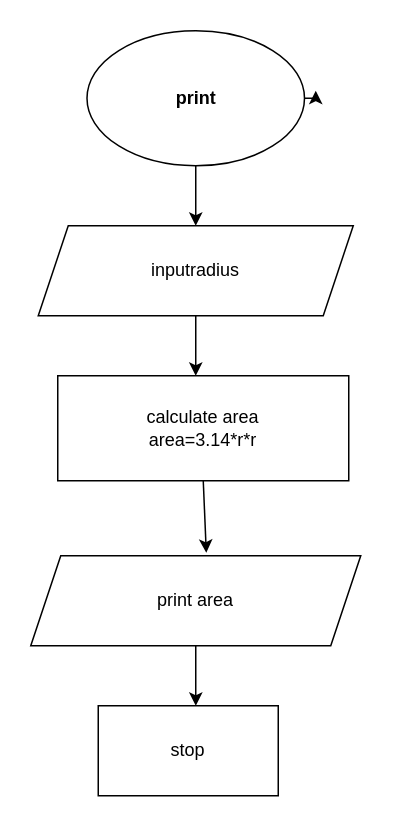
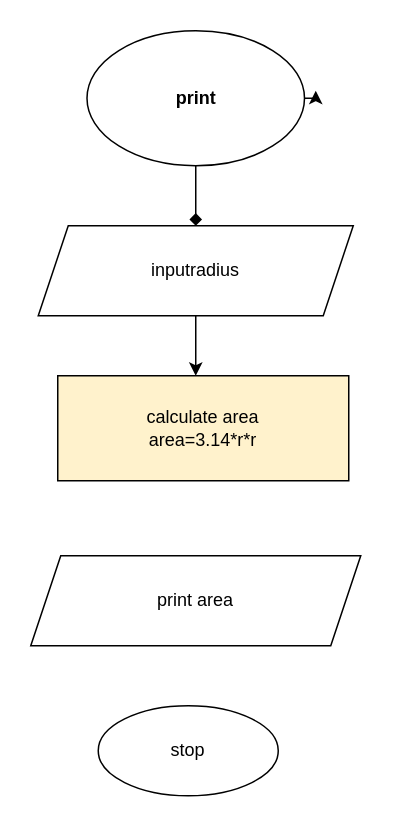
  <mxCell id="0" />
  <mxCell id="1" parent="0" />
  <mxCell id="2" style="edgeStyle=orthogonalEdgeStyle;rounded=0;orthogonalLoop=1;jettySize=auto;html=1;exitX=1;exitY=0.5;exitDx=0;exitDy=0;" edge="1" parent="1" source="3"><mxGeometry relative="1" as="geometry"><mxPoint x="210" y="60" as="targetPoint" /></mxGeometry></mxCell>
  <mxCell id="3" value="print" style="ellipse;whiteSpace=wrap;html=1;fontStyle=1" vertex="1" parent="1"><mxGeometry x="57.5" y="20" width="145" height="90" as="geometry" /></mxCell>
  <mxCell id="4" style="edgeStyle=orthogonalEdgeStyle;rounded=0;orthogonalLoop=1;jettySize=auto;html=1;exitX=1;exitY=0.5;exitDx=0;exitDy=0;" edge="1" parent="1"><mxGeometry relative="1" as="geometry"><mxPoint x="220" y="170" as="targetPoint" /><mxPoint x="220" y="165" as="sourcePoint" /></mxGeometry></mxCell>
  <mxCell id="5" value="inputradius" style="shape=parallelogram;perimeter=parallelogramPerimeter;whiteSpace=wrap;html=1;fixedSize=1;" vertex="1" parent="1"><mxGeometry x="25" y="150" width="210" height="60" as="geometry" /></mxCell>
- <mxCell id="6" value="calculate area&lt;br&gt;area=3.14*r*r" style="rounded=0;whiteSpace=wrap;html=1;" vertex="1" parent="1"><mxGeometry x="38" y="250" width="194" height="70" as="geometry" /></mxCell>
+ <mxCell id="6" value="calculate area&lt;br&gt;area=3.14*r*r" style="rounded=0;whiteSpace=wrap;html=1;fillColor=#fff2cc;" vertex="1" parent="1"><mxGeometry x="38" y="250" width="194" height="70" as="geometry" /></mxCell>
  <mxCell id="7" value="print area" style="shape=parallelogram;perimeter=parallelogramPerimeter;whiteSpace=wrap;html=1;fixedSize=1;" vertex="1" parent="1"><mxGeometry x="20" y="370" width="220" height="60" as="geometry" /></mxCell>
- <mxCell id="8" value="stop" style="rounded=0;whiteSpace=wrap;html=1;" vertex="1" parent="1"><mxGeometry x="65" y="470" width="120" height="60" as="geometry" /></mxCell>
- <mxCell id="9" value="" style="endArrow=classic;html=1;rounded=0;exitX=0.5;exitY=1;exitDx=0;exitDy=0;entryX=0.5;entryY=0;entryDx=0;entryDy=0;" edge="1" parent="1" source="3" target="5"><mxGeometry width="50" height="50" relative="1" as="geometry"><mxPoint x="100" y="450" as="sourcePoint" /><mxPoint x="120" y="220" as="targetPoint" /></mxGeometry></mxCell>
+ <mxCell id="8" value="stop" style="ellipse;whiteSpace=wrap;html=1;" vertex="1" parent="1"><mxGeometry x="65" y="470" width="120" height="60" as="geometry" /></mxCell>
+ <mxCell id="9" value="" style="endArrow=diamond;html=1;rounded=0;exitX=0.5;exitY=1;exitDx=0;exitDy=0;entryX=0.5;entryY=0;entryDx=0;entryDy=0;" edge="1" parent="1" source="3" target="5"><mxGeometry width="50" height="50" relative="1" as="geometry"><mxPoint x="100" y="450" as="sourcePoint" /><mxPoint x="120" y="220" as="targetPoint" /></mxGeometry></mxCell>
  <mxCell id="10" value="" style="endArrow=classic;html=1;rounded=0;exitX=0.5;exitY=1;exitDx=0;exitDy=0;" edge="1" parent="1" source="5"><mxGeometry width="50" height="50" relative="1" as="geometry"><mxPoint x="100" y="250" as="sourcePoint" /><mxPoint x="130" y="250" as="targetPoint" /><Array as="points" /></mxGeometry></mxCell>
- <mxCell id="11" value="" style="endArrow=classic;html=1;rounded=0;exitX=0.5;exitY=1;exitDx=0;exitDy=0;entryX=0.532;entryY=-0.033;entryDx=0;entryDy=0;entryPerimeter=0;" edge="1" parent="1" source="6" target="7"><mxGeometry width="50" height="50" relative="1" as="geometry"><mxPoint x="100" y="450" as="sourcePoint" /><mxPoint x="150" y="400" as="targetPoint" /></mxGeometry></mxCell>
- <mxCell id="12" value="" style="endArrow=classic;html=1;rounded=0;exitX=0.5;exitY=1;exitDx=0;exitDy=0;entryX=0.542;entryY=0;entryDx=0;entryDy=0;entryPerimeter=0;" edge="1" parent="1" source="7" target="8"><mxGeometry width="50" height="50" relative="1" as="geometry"><mxPoint x="100" y="450" as="sourcePoint" /><mxPoint x="130" y="460" as="targetPoint" /></mxGeometry></mxCell>
